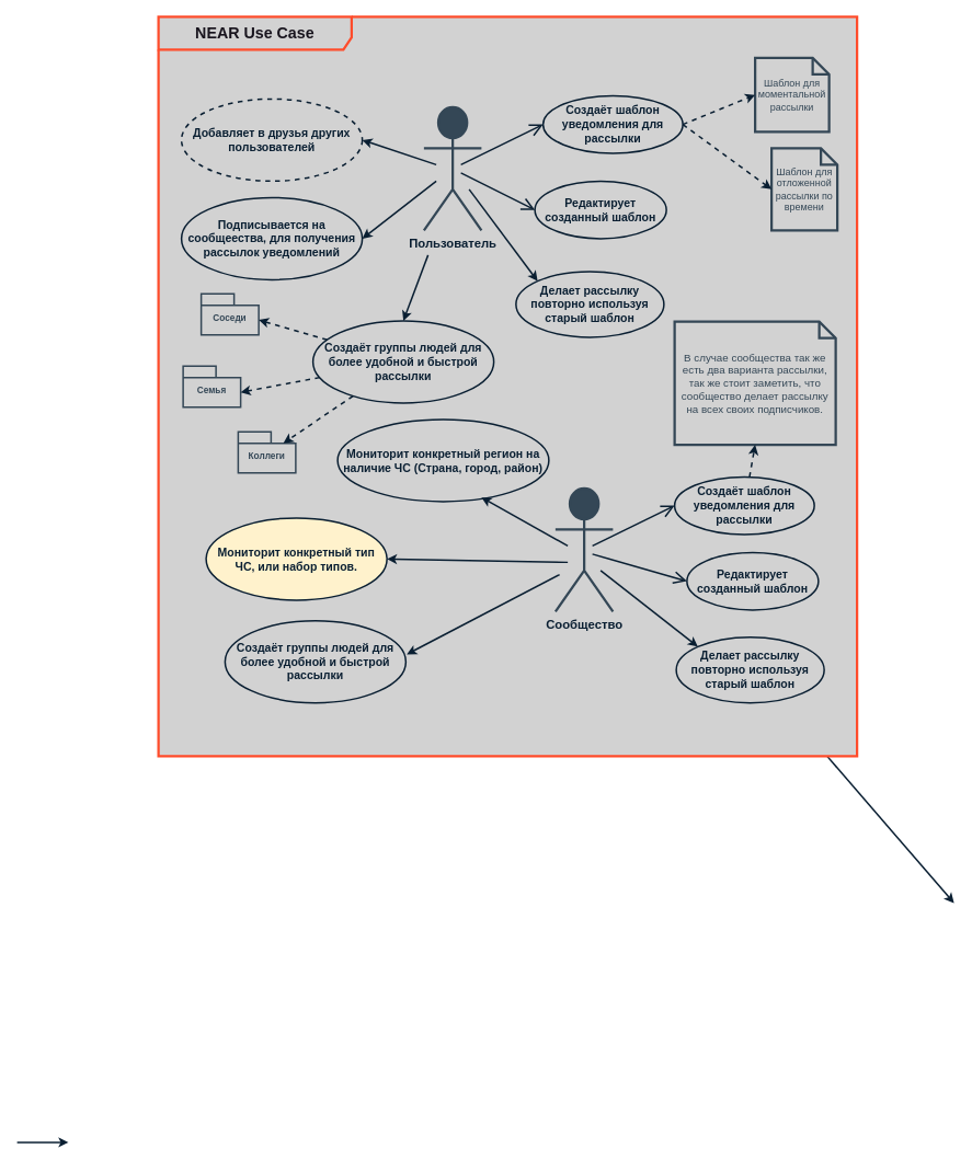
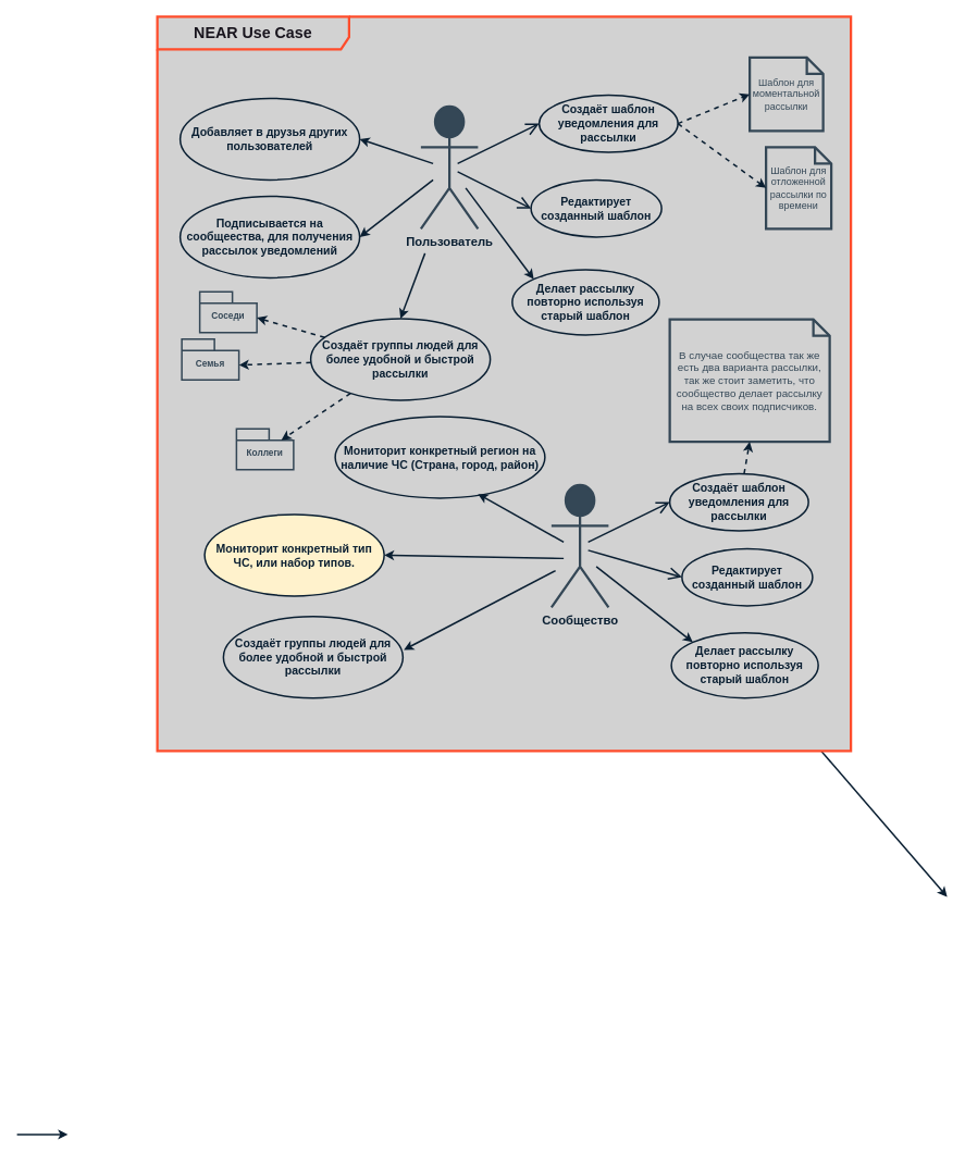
  <mxCell id="0" />
  <mxCell id="1" parent="0" />
  <mxCell id="2" value="" style="edgeStyle=none;shape=connector;rounded=0;orthogonalLoop=1;jettySize=auto;html=1;labelBackgroundColor=default;strokeColor=#0A1F32;strokeWidth=2;align=center;verticalAlign=middle;fontFamily=Helvetica;fontSize=11;fontColor=default;endArrow=classic;" edge="1" parent="1" source="3"><mxGeometry relative="1" as="geometry"><mxPoint x="1160" y="1098.817" as="targetPoint" /></mxGeometry></mxCell>
  <mxCell id="3" value="&lt;font style=&quot;font-size: 19px;&quot;&gt;&lt;b style=&quot;font-size: 19px;&quot;&gt;NEAR Use Case&lt;/b&gt;&lt;/font&gt;" style="shape=umlFrame;whiteSpace=wrap;html=1;pointerEvents=0;width=235;height=40;labelBackgroundColor=none;fillColor=none;swimlaneFillColor=#D2D2D2;strokeColor=#FF4C2B;strokeWidth=3;fontColor=#18141D;fontSize=19;" parent="1" vertex="1"><mxGeometry x="192" y="20" width="850" height="900" as="geometry" /></mxCell>
  <mxCell id="4" value="&lt;font size=&quot;1&quot; color=&quot;#0a1f32&quot;&gt;&lt;b style=&quot;font-size: 14px;&quot;&gt;Создаёт шаблон уведомления для рассылки&lt;/b&gt;&lt;/font&gt;" style="ellipse;whiteSpace=wrap;html=1;fillColor=#D2D2D2;strokeColor=#0A1F32;strokeWidth=2;" parent="1" vertex="1"><mxGeometry x="660" y="116" width="170" height="70" as="geometry" /></mxCell>
  <mxCell id="5" value="" style="endArrow=open;endFill=1;endSize=12;html=1;rounded=0;entryX=0;entryY=0.5;entryDx=0;entryDy=0;strokeWidth=2;strokeColor=#0A1F32;" parent="1" target="4" edge="1"><mxGeometry width="160" relative="1" as="geometry"><mxPoint x="560" y="200" as="sourcePoint" /><mxPoint x="520" y="310" as="targetPoint" /></mxGeometry></mxCell>
  <mxCell id="6" value="" style="endArrow=open;endFill=1;endSize=12;html=1;rounded=0;entryX=0;entryY=0.5;entryDx=0;entryDy=0;strokeWidth=2;strokeColor=#0A1F32;" parent="1" target="13" edge="1"><mxGeometry width="160" relative="1" as="geometry"><mxPoint x="560" y="210" as="sourcePoint" /><mxPoint x="670" y="275" as="targetPoint" /></mxGeometry></mxCell>
  <mxCell id="7" value="" style="edgeStyle=none;shape=connector;rounded=0;orthogonalLoop=1;jettySize=auto;html=1;labelBackgroundColor=default;strokeColor=#0A1F32;strokeWidth=2;align=center;verticalAlign=middle;fontFamily=Helvetica;fontSize=11;fontColor=default;endArrow=classic;" edge="1" parent="1"><mxGeometry relative="1" as="geometry"><mxPoint x="20" y="1390" as="sourcePoint" /><mxPoint x="82.5" y="1390" as="targetPoint" /></mxGeometry></mxCell>
  <mxCell id="8" style="rounded=0;orthogonalLoop=1;jettySize=auto;html=1;entryX=0;entryY=0;entryDx=0;entryDy=0;strokeWidth=2;strokeColor=#0A1F32;" edge="1" parent="1" target="18"><mxGeometry relative="1" as="geometry"><mxPoint x="570" y="230" as="sourcePoint" /></mxGeometry></mxCell>
  <mxCell id="9" style="edgeStyle=none;shape=connector;rounded=0;orthogonalLoop=1;jettySize=auto;html=1;entryX=1;entryY=0.5;entryDx=0;entryDy=0;labelBackgroundColor=default;strokeColor=#0A1F32;strokeWidth=2;align=center;verticalAlign=middle;fontFamily=Helvetica;fontSize=11;fontColor=default;endArrow=classic;" edge="1" parent="1" target="19"><mxGeometry relative="1" as="geometry"><mxPoint x="530" y="200" as="sourcePoint" /></mxGeometry></mxCell>
  <mxCell id="10" style="edgeStyle=none;shape=connector;rounded=0;orthogonalLoop=1;jettySize=auto;html=1;entryX=1;entryY=0.5;entryDx=0;entryDy=0;labelBackgroundColor=default;strokeColor=#0A1F32;strokeWidth=2;align=center;verticalAlign=middle;fontFamily=Helvetica;fontSize=11;fontColor=default;endArrow=classic;" edge="1" parent="1" target="20"><mxGeometry relative="1" as="geometry"><mxPoint x="530" y="220" as="sourcePoint" /></mxGeometry></mxCell>
  <mxCell id="11" style="edgeStyle=none;shape=connector;rounded=0;orthogonalLoop=1;jettySize=auto;html=1;entryX=0.5;entryY=0;entryDx=0;entryDy=0;labelBackgroundColor=default;strokeColor=#0A1F32;strokeWidth=2;align=center;verticalAlign=middle;fontFamily=Helvetica;fontSize=11;fontColor=default;endArrow=classic;" edge="1" parent="1" target="21"><mxGeometry relative="1" as="geometry"><mxPoint x="520" y="310" as="sourcePoint" /></mxGeometry></mxCell>
  <mxCell id="12" value="&lt;font color=&quot;#0a1f32&quot;&gt;&lt;span style=&quot;font-size: 15px;&quot;&gt;&lt;b&gt;Пользователь&lt;/b&gt;&lt;/span&gt;&lt;/font&gt;" style="shape=umlActor;verticalLabelPosition=bottom;verticalAlign=top;html=1;fillColor=#344756;strokeColor=#344756;strokeWidth=3;" parent="1" vertex="1"><mxGeometry x="515" y="130" width="70" height="150" as="geometry" /></mxCell>
  <mxCell id="13" value="&lt;font size=&quot;1&quot; color=&quot;#0a1f32&quot;&gt;&lt;b style=&quot;font-size: 14px;&quot;&gt;Редактирует созданный шаблон&lt;/b&gt;&lt;/font&gt;" style="ellipse;whiteSpace=wrap;html=1;fillColor=#D2D2D2;strokeColor=#0A1F32;strokeWidth=2;" vertex="1" parent="1"><mxGeometry x="650" y="220" width="160" height="70" as="geometry" /></mxCell>
  <mxCell id="14" value="&lt;font color=&quot;#344756&quot;&gt;Шаблон для моментальной рассылки&lt;/font&gt;" style="shape=note;size=20;whiteSpace=wrap;html=1;fillColor=#D2D2D2;strokeColor=#344756;strokeWidth=3;" vertex="1" parent="1"><mxGeometry x="918" y="70" width="90" height="90" as="geometry" /></mxCell>
  <mxCell id="15" value="&lt;font color=&quot;#344756&quot;&gt;Шаблон для отложенной рассылки по времени&lt;/font&gt;" style="shape=note;size=20;whiteSpace=wrap;html=1;fillColor=#D2D2D2;strokeColor=#344756;strokeWidth=3;" vertex="1" parent="1"><mxGeometry x="938" y="180" width="80" height="100" as="geometry" /></mxCell>
  <mxCell id="16" style="rounded=0;orthogonalLoop=1;jettySize=auto;html=1;entryX=0;entryY=0.5;entryDx=0;entryDy=0;entryPerimeter=0;dashed=1;strokeWidth=2;strokeColor=#0A1F32;exitX=1;exitY=0.5;exitDx=0;exitDy=0;" edge="1" parent="1" source="4" target="14"><mxGeometry relative="1" as="geometry" /></mxCell>
  <mxCell id="17" style="rounded=0;orthogonalLoop=1;jettySize=auto;html=1;entryX=0;entryY=0.5;entryDx=0;entryDy=0;entryPerimeter=0;dashed=1;strokeWidth=2;strokeColor=#0A1F32;exitX=1;exitY=0.5;exitDx=0;exitDy=0;" edge="1" parent="1" source="4" target="15"><mxGeometry relative="1" as="geometry" /></mxCell>
  <mxCell id="18" value="&lt;font color=&quot;#0a1f32&quot;&gt;&lt;span style=&quot;font-size: 14px;&quot;&gt;&lt;b&gt;Делает рассылку повторно используя старый шаблон&lt;/b&gt;&lt;/span&gt;&lt;/font&gt;" style="ellipse;whiteSpace=wrap;html=1;fillColor=#D2D2D2;strokeColor=#0A1F32;strokeWidth=2;" vertex="1" parent="1"><mxGeometry x="627" y="330" width="180" height="80" as="geometry" /></mxCell>
- <mxCell id="19" value="&lt;font color=&quot;#0a1f32&quot;&gt;&lt;span style=&quot;font-size: 14px;&quot;&gt;&lt;b&gt;Добавляет в друзья других пользователей&lt;/b&gt;&lt;/span&gt;&lt;/font&gt;" style="ellipse;whiteSpace=wrap;html=1;fillColor=#D2D2D2;strokeColor=#0A1F32;strokeWidth=2;dashed=1;" vertex="1" parent="1"><mxGeometry x="220" y="120" width="220" height="100" as="geometry" /></mxCell>
+ <mxCell id="19" value="&lt;font color=&quot;#0a1f32&quot;&gt;&lt;span style=&quot;font-size: 14px;&quot;&gt;&lt;b&gt;Добавляет в друзья других пользователей&lt;/b&gt;&lt;/span&gt;&lt;/font&gt;" style="ellipse;whiteSpace=wrap;html=1;fillColor=#D2D2D2;strokeColor=#0A1F32;strokeWidth=2;" vertex="1" parent="1"><mxGeometry x="220" y="120" width="220" height="100" as="geometry" /></mxCell>
  <mxCell id="20" value="&lt;font color=&quot;#0a1f32&quot;&gt;&lt;span style=&quot;font-size: 14px;&quot;&gt;&lt;b&gt;Подписывается на сообщеества, для получения рассылок уведомлений&lt;/b&gt;&lt;/span&gt;&lt;/font&gt;" style="ellipse;whiteSpace=wrap;html=1;fillColor=#D2D2D2;strokeColor=#0A1F32;strokeWidth=2;" vertex="1" parent="1"><mxGeometry x="220" y="240" width="220" height="100" as="geometry" /></mxCell>
  <mxCell id="21" value="&lt;font color=&quot;#0a1f32&quot;&gt;&lt;span style=&quot;font-size: 14px;&quot;&gt;&lt;b&gt;Создаёт группы людей для более удобной и быстрой рассылки&lt;/b&gt;&lt;/span&gt;&lt;/font&gt;" style="ellipse;whiteSpace=wrap;html=1;fillColor=#D2D2D2;strokeColor=#0A1F32;strokeWidth=2;" vertex="1" parent="1"><mxGeometry x="380" y="390" width="220" height="100" as="geometry" /></mxCell>
  <mxCell id="22" value="Соседи" style="shape=folder;fontStyle=1;spacingTop=10;tabWidth=40;tabHeight=14;tabPosition=left;html=1;whiteSpace=wrap;fontFamily=Helvetica;fontSize=11;fontColor=#344756;strokeWidth=2;strokeColor=#344756;fillColor=none;" vertex="1" parent="1"><mxGeometry x="244" y="357" width="70" height="50" as="geometry" /></mxCell>
- <mxCell id="23" value="Семья" style="shape=folder;fontStyle=1;spacingTop=10;tabWidth=40;tabHeight=14;tabPosition=left;html=1;whiteSpace=wrap;fontFamily=Helvetica;fontSize=11;fontColor=#344756;strokeWidth=2;strokeColor=#344756;fillColor=none;" vertex="1" parent="1"><mxGeometry x="222" y="445" width="70" height="50" as="geometry" /></mxCell>
+ <mxCell id="23" value="Семья" style="shape=folder;fontStyle=1;spacingTop=10;tabWidth=40;tabHeight=14;tabPosition=left;html=1;whiteSpace=wrap;fontFamily=Helvetica;fontSize=11;fontColor=#344756;strokeWidth=2;strokeColor=#344756;fillColor=none;" vertex="1" parent="1"><mxGeometry x="222" y="415" width="70" height="50" as="geometry" /></mxCell>
  <mxCell id="24" value="Коллеги" style="shape=folder;fontStyle=1;spacingTop=10;tabWidth=40;tabHeight=14;tabPosition=left;html=1;whiteSpace=wrap;fontFamily=Helvetica;fontSize=11;fontColor=#344756;fillColor=none;strokeWidth=2;strokeColor=#344756;" vertex="1" parent="1"><mxGeometry x="289" y="525" width="70" height="50" as="geometry" /></mxCell>
  <mxCell id="25" style="edgeStyle=none;shape=connector;rounded=0;orthogonalLoop=1;jettySize=auto;html=1;entryX=0;entryY=0;entryDx=70;entryDy=32;entryPerimeter=0;labelBackgroundColor=default;strokeColor=#0A1F32;strokeWidth=2;align=center;verticalAlign=middle;fontFamily=Helvetica;fontSize=11;fontColor=default;endArrow=classic;dashed=1;" edge="1" parent="1" source="21" target="22"><mxGeometry relative="1" as="geometry" /></mxCell>
  <mxCell id="26" style="edgeStyle=none;shape=connector;rounded=0;orthogonalLoop=1;jettySize=auto;html=1;entryX=0;entryY=0;entryDx=70;entryDy=32;entryPerimeter=0;labelBackgroundColor=default;strokeColor=#0A1F32;strokeWidth=2;align=center;verticalAlign=middle;fontFamily=Helvetica;fontSize=11;fontColor=default;endArrow=classic;dashed=1;" edge="1" parent="1" source="21" target="23"><mxGeometry relative="1" as="geometry" /></mxCell>
  <mxCell id="27" style="edgeStyle=none;shape=connector;rounded=0;orthogonalLoop=1;jettySize=auto;html=1;entryX=0;entryY=0;entryDx=55;entryDy=14;entryPerimeter=0;labelBackgroundColor=default;strokeColor=#0A1F32;strokeWidth=2;align=center;verticalAlign=middle;fontFamily=Helvetica;fontSize=11;fontColor=default;endArrow=classic;dashed=1;" edge="1" parent="1" source="21" target="24"><mxGeometry relative="1" as="geometry" /></mxCell>
  <mxCell id="28" value="&lt;font color=&quot;#0a1f32&quot;&gt;&lt;span style=&quot;font-size: 14px;&quot;&gt;&lt;b&gt;Мониторит конкретный регион на наличие ЧС (Страна, город, район)&lt;/b&gt;&lt;/span&gt;&lt;/font&gt;" style="ellipse;whiteSpace=wrap;html=1;fillColor=#D2D2D2;strokeColor=#0A1F32;strokeWidth=2;" vertex="1" parent="1"><mxGeometry x="410" y="510" width="257" height="100" as="geometry" /></mxCell>
  <mxCell id="29" value="&lt;font color=&quot;#0a1f32&quot;&gt;&lt;span style=&quot;font-size: 15px;&quot;&gt;&lt;b&gt;Сообщество&lt;/b&gt;&lt;/span&gt;&lt;/font&gt;" style="shape=umlActor;verticalLabelPosition=bottom;verticalAlign=top;html=1;fillColor=#344756;strokeColor=#344756;strokeWidth=3;" vertex="1" parent="1"><mxGeometry x="675" y="594" width="70" height="150" as="geometry" /></mxCell>
  <mxCell id="30" style="edgeStyle=none;shape=connector;rounded=0;orthogonalLoop=1;jettySize=auto;html=1;entryX=0.681;entryY=0.95;entryDx=0;entryDy=0;labelBackgroundColor=default;strokeColor=#0A1F32;strokeWidth=2;align=center;verticalAlign=middle;fontFamily=Helvetica;fontSize=11;fontColor=default;endArrow=classic;entryPerimeter=0;" edge="1" target="28" parent="1"><mxGeometry relative="1" as="geometry"><mxPoint x="690" y="664" as="sourcePoint" /></mxGeometry></mxCell>
  <mxCell id="31" style="edgeStyle=none;shape=connector;rounded=0;orthogonalLoop=1;jettySize=auto;html=1;entryX=1;entryY=0.5;entryDx=0;entryDy=0;labelBackgroundColor=default;strokeColor=#0A1F32;strokeWidth=2;align=center;verticalAlign=middle;fontFamily=Helvetica;fontSize=11;fontColor=default;endArrow=classic;" edge="1" target="32" parent="1"><mxGeometry relative="1" as="geometry"><mxPoint x="690" y="684" as="sourcePoint" /></mxGeometry></mxCell>
  <mxCell id="32" value="&lt;font color=&quot;#0a1f32&quot;&gt;&lt;span style=&quot;font-size: 14px;&quot;&gt;&lt;b&gt;Мониторит конкретный тип ЧС, или набор типов.&lt;/b&gt;&lt;/span&gt;&lt;/font&gt;" style="ellipse;whiteSpace=wrap;html=1;fillColor=#fff2cc;strokeColor=#0A1F32;strokeWidth=2;" vertex="1" parent="1"><mxGeometry x="250" y="630" width="220" height="100" as="geometry" /></mxCell>
  <mxCell id="33" value="&lt;font color=&quot;#0a1f32&quot;&gt;&lt;span style=&quot;font-size: 14px;&quot;&gt;&lt;b&gt;Создаёт группы людей для более удобной и быстрой рассылки&lt;/b&gt;&lt;/span&gt;&lt;/font&gt;" style="ellipse;whiteSpace=wrap;html=1;fillColor=#D2D2D2;strokeColor=#0A1F32;strokeWidth=2;" vertex="1" parent="1"><mxGeometry x="273" y="755" width="220" height="100" as="geometry" /></mxCell>
  <mxCell id="34" style="edgeStyle=none;shape=connector;rounded=0;orthogonalLoop=1;jettySize=auto;html=1;entryX=1.005;entryY=0.41;entryDx=0;entryDy=0;labelBackgroundColor=default;strokeColor=#0A1F32;strokeWidth=2;align=center;verticalAlign=middle;fontFamily=Helvetica;fontSize=11;fontColor=default;endArrow=classic;entryPerimeter=0;" edge="1" target="33" parent="1"><mxGeometry relative="1" as="geometry"><mxPoint x="680" y="699" as="sourcePoint" /><mxPoint x="500" y="813" as="targetPoint" /></mxGeometry></mxCell>
  <mxCell id="35" value="&lt;font color=&quot;#0a1f32&quot;&gt;&lt;span style=&quot;font-size: 14px;&quot;&gt;&lt;b&gt;Делает рассылку повторно используя старый шаблон&lt;/b&gt;&lt;/span&gt;&lt;/font&gt;" style="ellipse;whiteSpace=wrap;html=1;fillColor=#D2D2D2;strokeColor=#0A1F32;strokeWidth=2;" vertex="1" parent="1"><mxGeometry x="822" y="775" width="180" height="80" as="geometry" /></mxCell>
  <mxCell id="36" style="rounded=0;orthogonalLoop=1;jettySize=auto;html=1;entryX=0;entryY=0;entryDx=0;entryDy=0;strokeWidth=2;strokeColor=#0A1F32;" edge="1" target="35" parent="1"><mxGeometry relative="1" as="geometry"><mxPoint x="730" y="694" as="sourcePoint" /></mxGeometry></mxCell>
  <mxCell id="37" value="" style="endArrow=open;endFill=1;endSize=12;html=1;rounded=0;entryX=0;entryY=0.5;entryDx=0;entryDy=0;strokeWidth=2;strokeColor=#0A1F32;" edge="1" target="40" parent="1"><mxGeometry width="160" relative="1" as="geometry"><mxPoint x="720" y="674" as="sourcePoint" /><mxPoint x="830" y="739" as="targetPoint" /></mxGeometry></mxCell>
  <mxCell id="38" value="" style="endArrow=open;endFill=1;endSize=12;html=1;rounded=0;entryX=0;entryY=0.5;entryDx=0;entryDy=0;strokeWidth=2;strokeColor=#0A1F32;" edge="1" target="39" parent="1"><mxGeometry width="160" relative="1" as="geometry"><mxPoint x="720" y="664" as="sourcePoint" /><mxPoint x="680" y="774" as="targetPoint" /></mxGeometry></mxCell>
  <mxCell id="39" value="&lt;font size=&quot;1&quot; color=&quot;#0a1f32&quot;&gt;&lt;b style=&quot;font-size: 14px;&quot;&gt;Создаёт шаблон уведомления для рассылки&lt;/b&gt;&lt;/font&gt;" style="ellipse;whiteSpace=wrap;html=1;fillColor=#D2D2D2;strokeColor=#0A1F32;strokeWidth=2;" vertex="1" parent="1"><mxGeometry x="820" y="580" width="170" height="70" as="geometry" /></mxCell>
  <mxCell id="40" value="&lt;font size=&quot;1&quot; color=&quot;#0a1f32&quot;&gt;&lt;b style=&quot;font-size: 14px;&quot;&gt;Редактирует созданный шаблон&lt;/b&gt;&lt;/font&gt;" style="ellipse;whiteSpace=wrap;html=1;fillColor=#D2D2D2;strokeColor=#0A1F32;strokeWidth=2;" vertex="1" parent="1"><mxGeometry x="835" y="672" width="160" height="70" as="geometry" /></mxCell>
  <mxCell id="41" value="&lt;font style=&quot;font-size: 13px;&quot; color=&quot;#344756&quot;&gt;В случае сообщества так же есть два варианта рассылки, так же стоит заметить, что сообщество делает рассылку на всех своих подписчиков.&lt;/font&gt;" style="shape=note;size=20;whiteSpace=wrap;html=1;fillColor=#D2D2D2;strokeColor=#344756;strokeWidth=3;" vertex="1" parent="1"><mxGeometry x="820" y="391" width="196" height="150" as="geometry" /></mxCell>
  <mxCell id="42" style="edgeStyle=none;shape=connector;rounded=0;orthogonalLoop=1;jettySize=auto;html=1;entryX=0.5;entryY=1;entryDx=0;entryDy=0;entryPerimeter=0;labelBackgroundColor=default;strokeColor=#0A1F32;strokeWidth=2;align=center;verticalAlign=middle;fontFamily=Helvetica;fontSize=11;fontColor=default;endArrow=classic;dashed=1;" edge="1" parent="1" source="39" target="41"><mxGeometry relative="1" as="geometry" /></mxCell>
